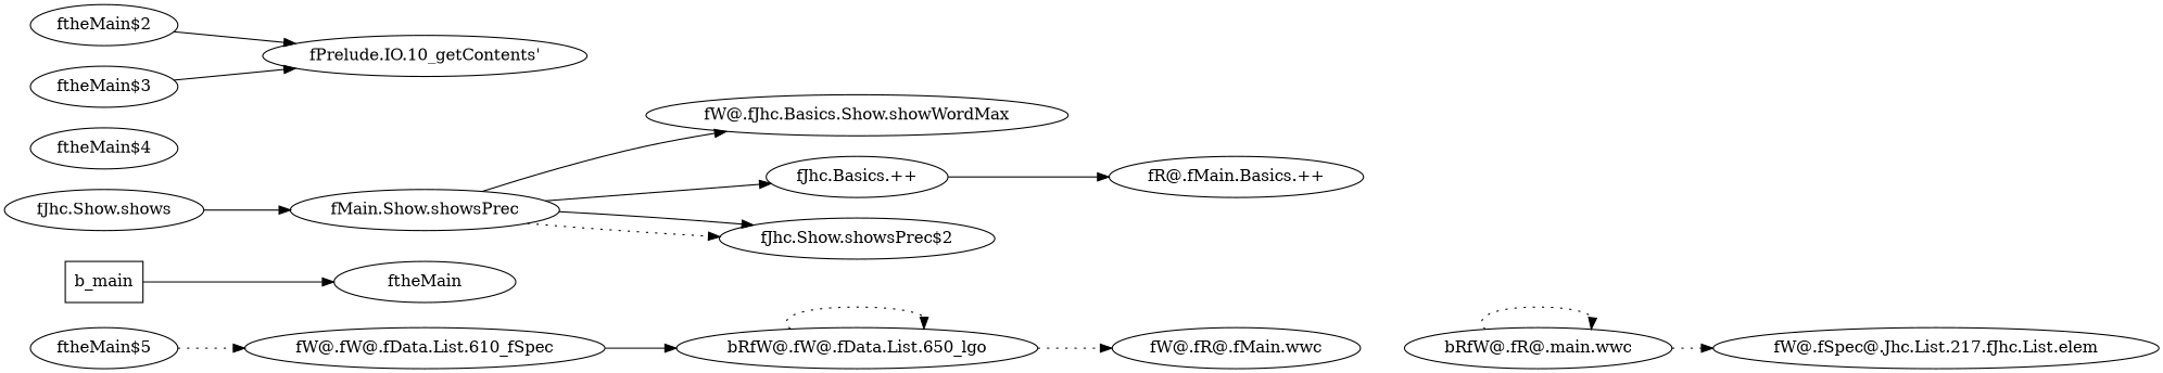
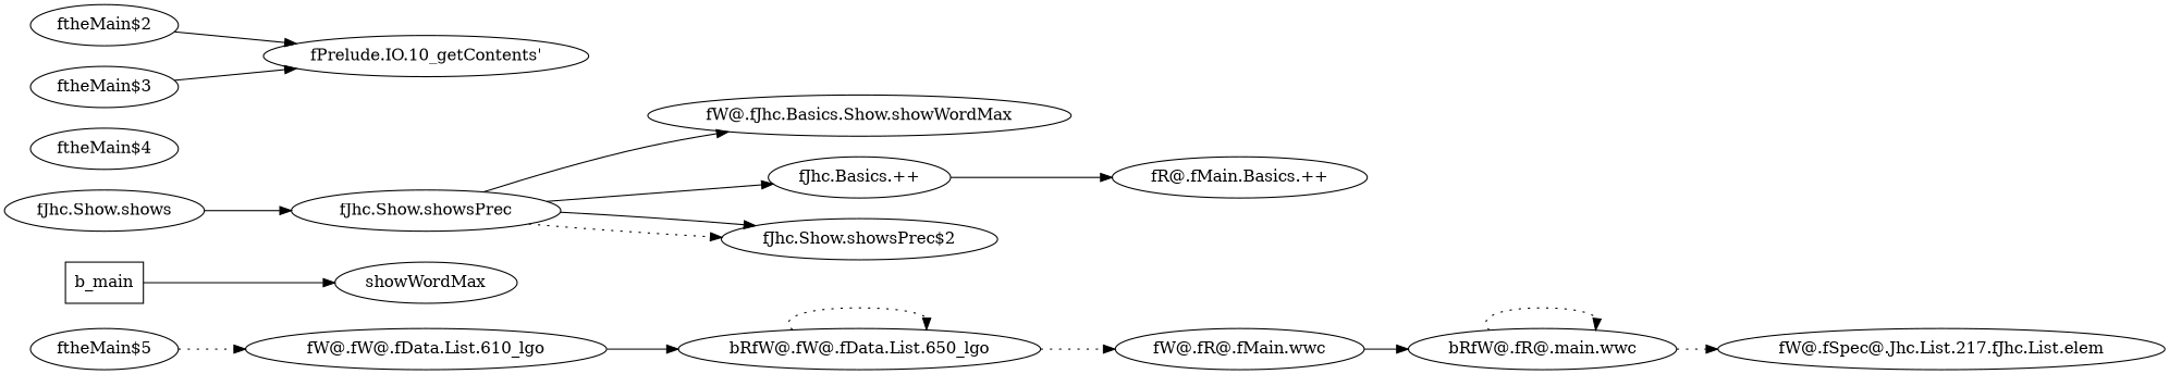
  digraph {
    rankdir=LR
    n1 [label="bRfW@.fR@.main.wwc"]
    n2 [label="fW@.fSpec@.Jhc.List.217.fJhc.List.elem"]
    n3 [label="bRfW@.fW@.fData.List.650_lgo"]
    n4 [label="fW@.fR@.fMain.wwc"]
    n5 [label=b_main shape=box]
-   n6 [label=ftheMain]
+   n6 [label=showWordMax]
    n7 [label="fW@.fJhc.Basics.Show.showWordMax"]
    n8 [label="fR@.fMain.Basics.++"]
    n9 [label="fJhc.Basics.++"]
    n10 [label="fJhc.Show.showsPrec$2"]
-   n11 [label="fMain.Show.showsPrec"]
+   n11 [label="fJhc.Show.showsPrec"]
    n12 [label="fJhc.Show.shows"]
    n13 [label="ftheMain$4"]
-   n14 [label="fW@.fW@.fData.List.610_fSpec"]
+   n14 [label="fW@.fW@.fData.List.610_lgo"]
    n15 [label="ftheMain$5"]
    n16 [label="ftheMain$2"]
    n17 [label="fPrelude.IO.10_getContents'"]
    n18 [label="ftheMain$3"]
    n1 -> n1 [style=dotted]
    n1 -> n2 [style=dotted]
    n3 -> n3 [style=dotted]
    n3 -> n4 [style=dotted]
+   n4 -> n1
    n5 -> n6
    n9 -> n8
    n11 -> n7
    n11 -> n9
    n11 -> n10 [style=dotted]
    n11 -> n10
    n12 -> n11
    n14 -> n3
    n15 -> n14 [style=dotted]
    n16 -> n17
    n18 -> n17
  }
